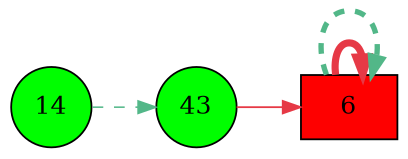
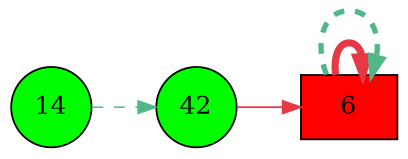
  digraph {
    rankdir=LR
    node [fillcolor="#00fe00" shape=circle style=filled]
    edge [color="#e63946"]
-   n1 [label=43]
+   n1 [label=42]
    n2 [fillcolor="#fe0000" label=6 shape=box]
    n3 [label=14]
    n1 -> n2 [penwidth=1.00]
    n2 -> n2 [penwidth=4.00]
    n2 -> n2 [color="#52b788" penwidth=3.00 style=dashed]
    n3 -> n1 [color="#52b788" penwidth=0.89 style=dashed]
  }
